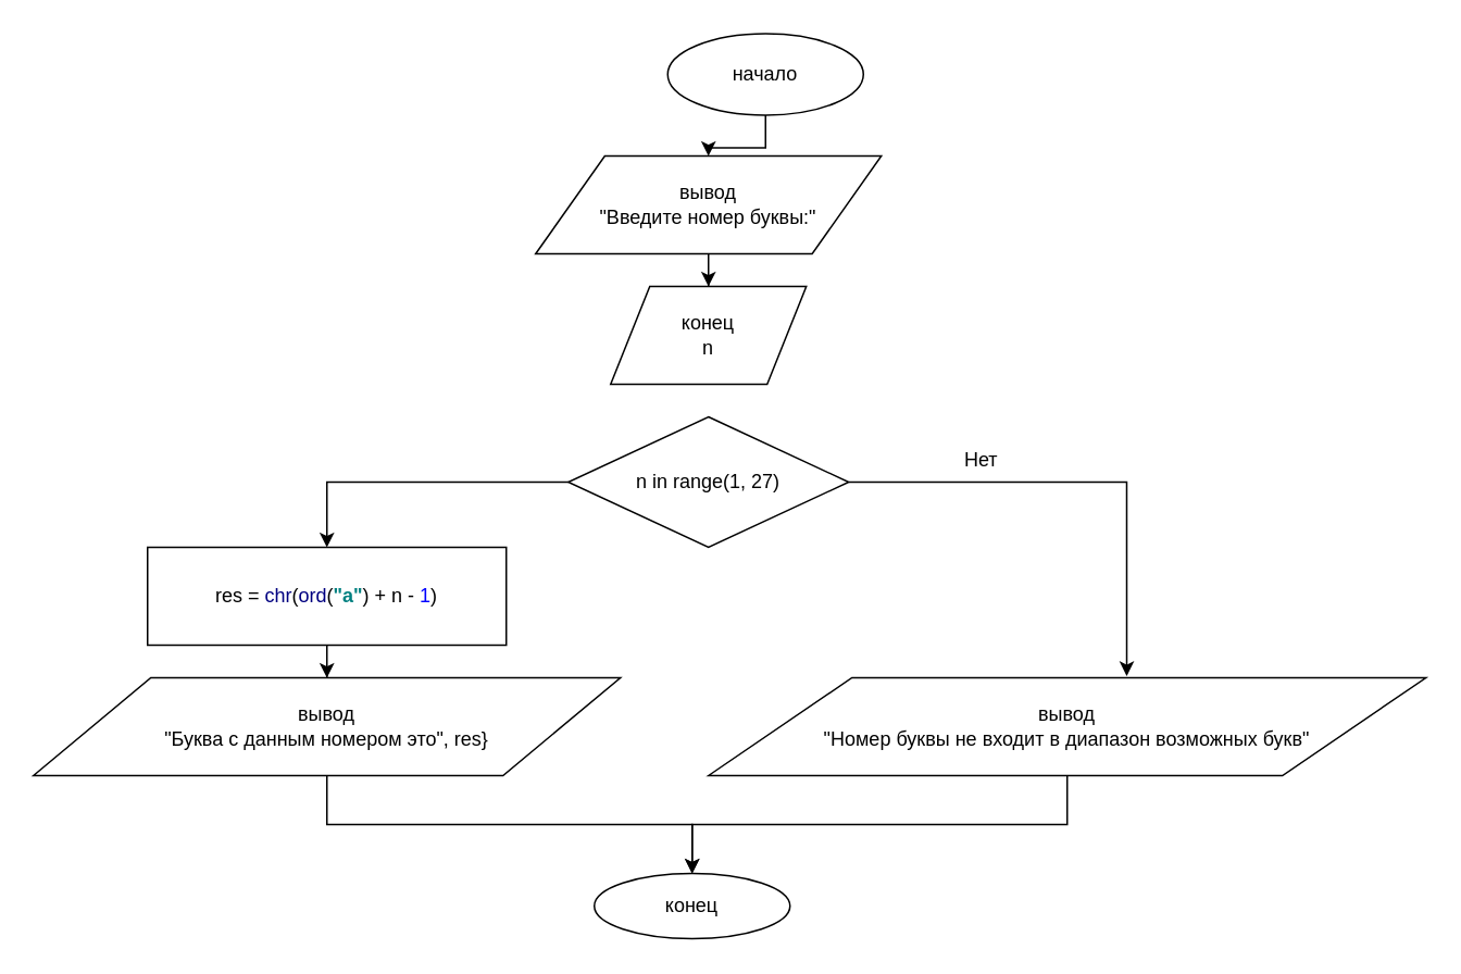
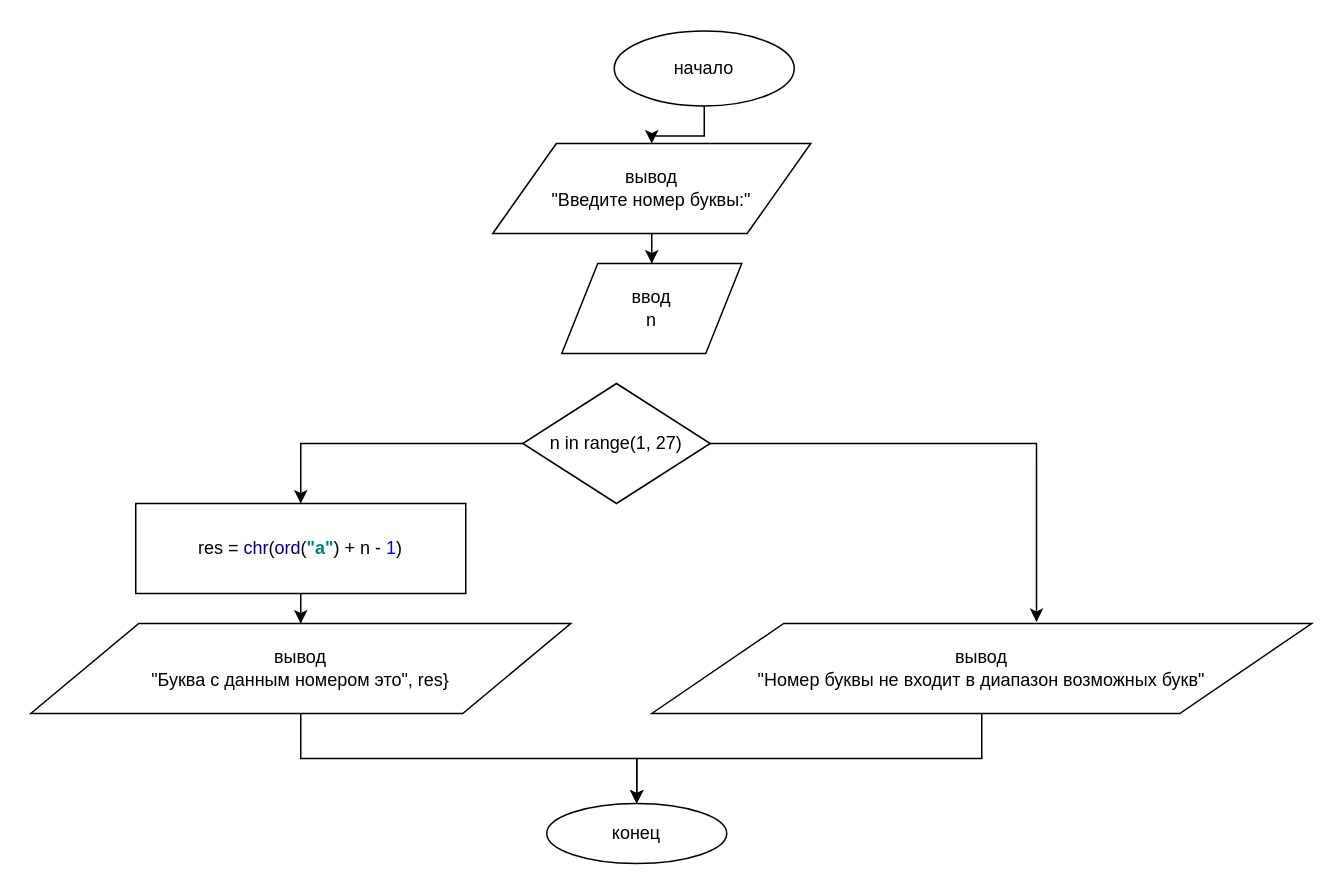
  <mxCell id="0" />
  <mxCell id="1" parent="0" />
  <mxCell id="2" value="" style="edgeStyle=orthogonalEdgeStyle;rounded=0;orthogonalLoop=1;jettySize=auto;html=1;" edge="1" parent="1" source="3" target="5"><mxGeometry relative="1" as="geometry" /></mxCell>
  <mxCell id="3" value="начало" style="ellipse;whiteSpace=wrap;html=1;" vertex="1" parent="1"><mxGeometry x="409" y="20" width="120" height="50" as="geometry" /></mxCell>
  <mxCell id="4" value="" style="edgeStyle=orthogonalEdgeStyle;rounded=0;orthogonalLoop=1;jettySize=auto;html=1;" edge="1" parent="1" source="5" target="6"><mxGeometry relative="1" as="geometry" /></mxCell>
  <mxCell id="5" value="&lt;div&gt;вывод&lt;/div&gt;&lt;div&gt;&quot;Введите номер буквы:&quot;&lt;br&gt;&lt;/div&gt;" style="shape=parallelogram;perimeter=parallelogramPerimeter;whiteSpace=wrap;html=1;" vertex="1" parent="1"><mxGeometry x="328" y="95" width="212" height="60" as="geometry" /></mxCell>
- <mxCell id="6" value="&lt;div&gt;конец&lt;/div&gt;&lt;div&gt;n&lt;br&gt;&lt;/div&gt;" style="shape=parallelogram;perimeter=parallelogramPerimeter;whiteSpace=wrap;html=1;" vertex="1" parent="1"><mxGeometry x="374" y="175" width="120" height="60" as="geometry" /></mxCell>
+ <mxCell id="6" value="&lt;div&gt;ввод&lt;/div&gt;&lt;div&gt;n&lt;br&gt;&lt;/div&gt;" style="shape=parallelogram;perimeter=parallelogramPerimeter;whiteSpace=wrap;html=1;" vertex="1" parent="1"><mxGeometry x="374" y="175" width="120" height="60" as="geometry" /></mxCell>
  <mxCell id="7" style="edgeStyle=orthogonalEdgeStyle;rounded=0;orthogonalLoop=1;jettySize=auto;html=1;exitX=1;exitY=0.5;exitDx=0;exitDy=0;entryX=0.583;entryY=-0.017;entryDx=0;entryDy=0;entryPerimeter=0;" edge="1" parent="1" source="9" target="11"><mxGeometry relative="1" as="geometry" /></mxCell>
  <mxCell id="8" style="edgeStyle=orthogonalEdgeStyle;rounded=0;orthogonalLoop=1;jettySize=auto;html=1;entryX=0.5;entryY=0;entryDx=0;entryDy=0;" edge="1" parent="1" source="9" target="13"><mxGeometry relative="1" as="geometry" /></mxCell>
- <mxCell id="9" value="n in range(1, 27)" style="rhombus;whiteSpace=wrap;html=1;" vertex="1" parent="1"><mxGeometry x="348" y="255" width="172" height="80" as="geometry" /></mxCell>
+ <mxCell id="9" value="n in range(1, 27)" style="rhombus;whiteSpace=wrap;html=1;" vertex="1" parent="1"><mxGeometry x="348" y="255" width="125" height="80" as="geometry" /></mxCell>
  <mxCell id="10" style="edgeStyle=orthogonalEdgeStyle;rounded=0;orthogonalLoop=1;jettySize=auto;html=1;entryX=0.5;entryY=0;entryDx=0;entryDy=0;" edge="1" parent="1" source="11" target="16"><mxGeometry relative="1" as="geometry" /></mxCell>
  <mxCell id="11" value="вывод&lt;br&gt;&quot;Номер буквы не входит в диапазон возможных букв&quot;" style="shape=parallelogram;perimeter=parallelogramPerimeter;whiteSpace=wrap;html=1;" vertex="1" parent="1"><mxGeometry x="434" y="415" width="440" height="60" as="geometry" /></mxCell>
  <mxCell id="12" value="" style="edgeStyle=orthogonalEdgeStyle;rounded=0;orthogonalLoop=1;jettySize=auto;html=1;" edge="1" parent="1" source="13" target="15"><mxGeometry relative="1" as="geometry" /></mxCell>
  <mxCell id="13" value="&lt;pre style=&quot;background-color: rgb(255 , 255 , 255) ; color: rgb(0 , 0 , 0)&quot;&gt;&lt;font face=&quot;Helvetica&quot;&gt;res = &lt;span style=&quot;color: rgb(0 , 0 , 128)&quot;&gt;chr&lt;/span&gt;(&lt;span style=&quot;color: rgb(0 , 0 , 128)&quot;&gt;ord&lt;/span&gt;(&lt;span style=&quot;color: rgb(0 , 128 , 128) ; font-weight: bold&quot;&gt;&quot;a&quot;&lt;/span&gt;) + n - &lt;span style=&quot;color: rgb(0 , 0 , 255)&quot;&gt;1&lt;/span&gt;)&lt;/font&gt;&lt;/pre&gt;" style="rounded=0;whiteSpace=wrap;html=1;" vertex="1" parent="1"><mxGeometry x="90" y="335" width="220" height="60" as="geometry" /></mxCell>
  <mxCell id="14" style="edgeStyle=orthogonalEdgeStyle;rounded=0;orthogonalLoop=1;jettySize=auto;html=1;exitX=0.5;exitY=1;exitDx=0;exitDy=0;" edge="1" parent="1" source="15" target="16"><mxGeometry relative="1" as="geometry" /></mxCell>
  <mxCell id="15" value="&lt;div&gt;вывод&lt;/div&gt;&lt;div&gt;&quot;Буква с данным номером это&quot;, res}&lt;br&gt;&lt;/div&gt;" style="shape=parallelogram;perimeter=parallelogramPerimeter;whiteSpace=wrap;html=1;" vertex="1" parent="1"><mxGeometry y="415" width="360" height="60" as="geometry" x="20" /></mxCell>
  <mxCell id="16" value="конец" style="ellipse;whiteSpace=wrap;html=1;" vertex="1" parent="1"><mxGeometry x="364" y="535" width="120" height="40" as="geometry" /></mxCell>
- <mxCell id="17" value="Нет" style="text;html=1;align=center;verticalAlign=middle;resizable=0;points=[];autosize=1;" vertex="1" parent="1"><mxGeometry x="581" y="272" width="40" height="20" as="geometry" /></mxCell>
